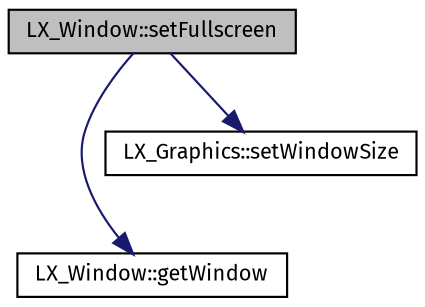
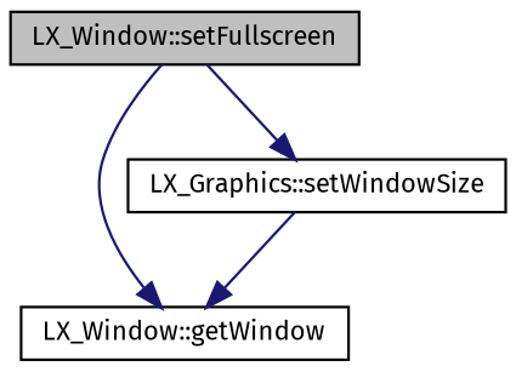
  digraph {
    fontname="Fira Sans"
    rankdir=TB
    node [color=black fillcolor=white fontname="Fira Sans" fontsize=10 shape=record style=filled]
    edge [color=midnightblue fontname="Fira Sans" fontsize=10 labelfontname=Helvetica labelfontsize=10 style=solid]
    n1 [fillcolor=grey75 fontcolor=black height=0.2 label="LX_Window::setFullscreen" width=0.4]
    n2 [height=0.2 label="LX_Window::getWindow" width=0.4]
    n3 [height=0.2 label="LX_Graphics::setWindowSize" width=0.4]
    n1 -> n2
    n1 -> n3
+   n3 -> n2
  }
